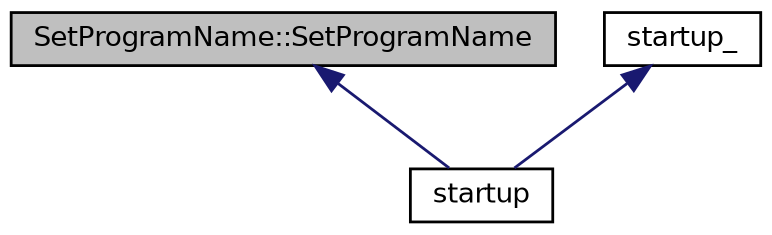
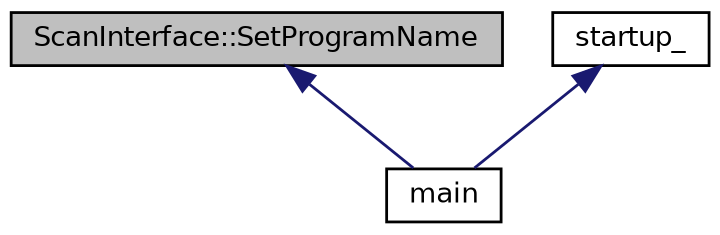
  digraph {
    fontname="DejaVu Sans"
    rankdir=TB
    node [color=black fillcolor=white fontname="DejaVu Sans" fontsize=10 shape=record style=filled]
    edge [color=midnightblue dir=back fontname="DejaVu Sans" fontsize=10 labelfontname=Helvetica labelfontsize=10 style=solid]
-   n1 [fillcolor=grey75 fontcolor=black height=0.2 label="SetProgramName::SetProgramName" width=0.4]
-   n2 [height=0.2 label=startup width=0.4]
+   n1 [fillcolor=grey75 fontcolor=black height=0.2 label="ScanInterface::SetProgramName" width=0.4]
+   n2 [height=0.2 label=main width=0.4]
    n3 [height=0.2 label=startup_ width=0.4]
    n1 -> n2
    n3 -> n2
  }
